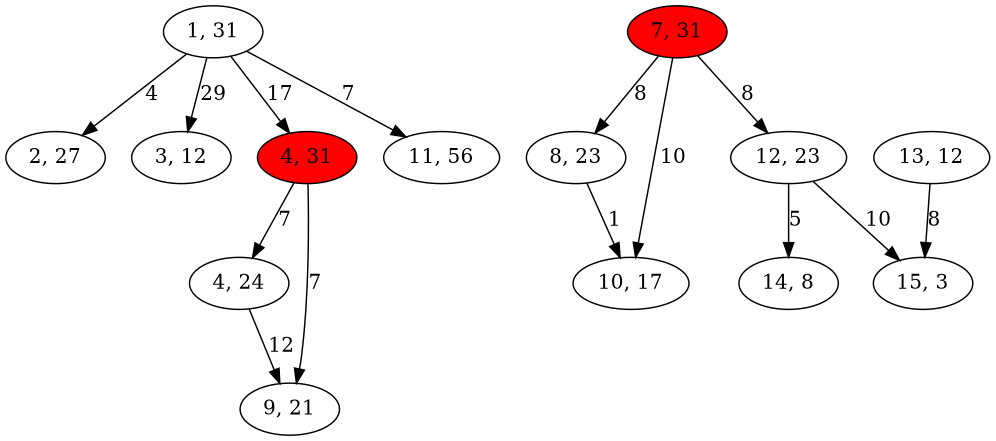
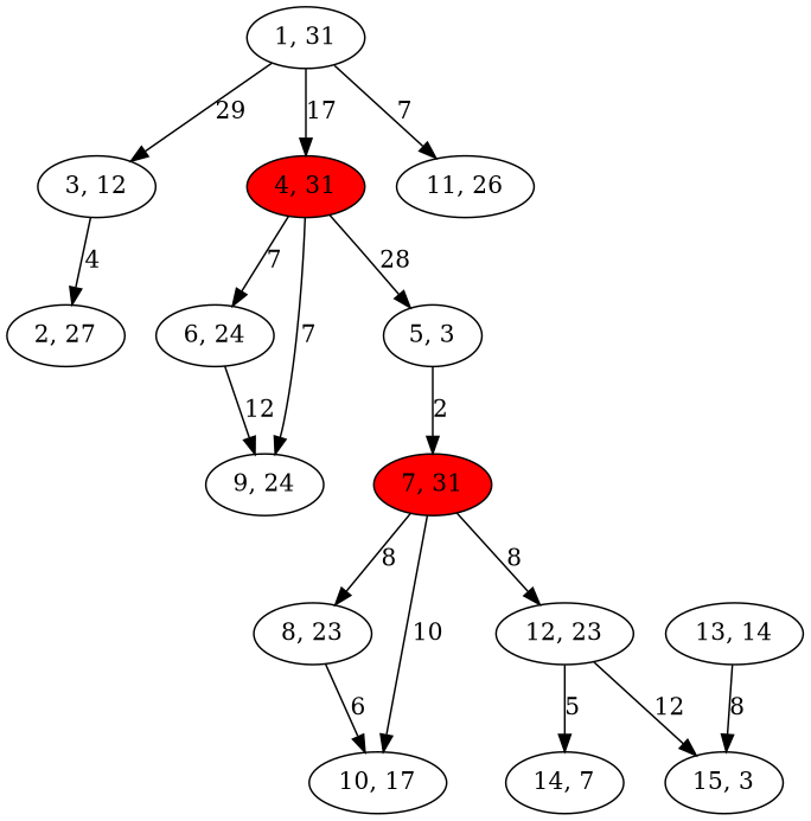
  digraph {
    n1 [label="1, 31"]
    n2 [label="2, 27"]
    n3 [label="3, 12"]
    n4 [fillcolor=red label="4, 31" style=filled]
-   n5 [label="11, 56"]
-   n7 [label="4, 24"]
-   n8 [label="9, 21"]
+   n5 [label="11, 26"]
+   n6 [label="5, 3"]
+   n7 [label="6, 24"]
+   n8 [label="9, 24"]
    n9 [fillcolor=red label="7, 31" style=filled]
    n10 [label="8, 23"]
    n11 [label="10, 17"]
    n12 [label="12, 23"]
-   n13 [label="13, 12"]
+   n13 [label="13, 14"]
    n14 [label="15, 3"]
-   n15 [label="14, 8"]
-   n1 -> n2 [label=4]
+   n15 [label="14, 7"]
+   n3 -> n2 [label=4]
    n1 -> n3 [label=29]
    n1 -> n4 [label=17]
    n1 -> n5 [label=7]
+   n4 -> n6 [label=28]
    n4 -> n7 [label=7]
    n4 -> n8 [label=7]
+   n6 -> n9 [label=2]
    n7 -> n8 [label=12]
    n9 -> n10 [label=8]
    n9 -> n11 [label=10]
    n9 -> n12 [label=8]
-   n10 -> n11 [label=1]
-   n12 -> n14 [label=10]
+   n10 -> n11 [label=6]
+   n12 -> n14 [label=12]
    n12 -> n15 [label=5]
    n13 -> n14 [label=8]
  }
